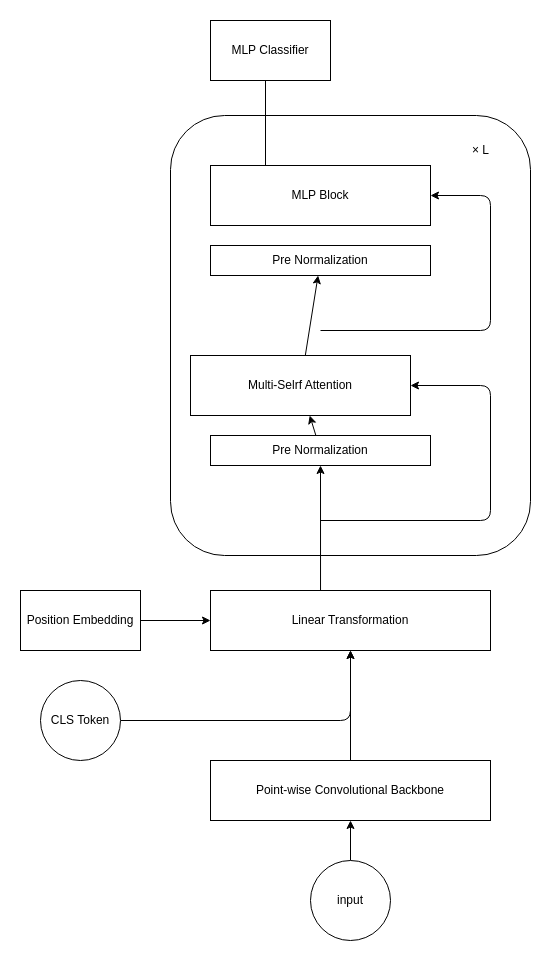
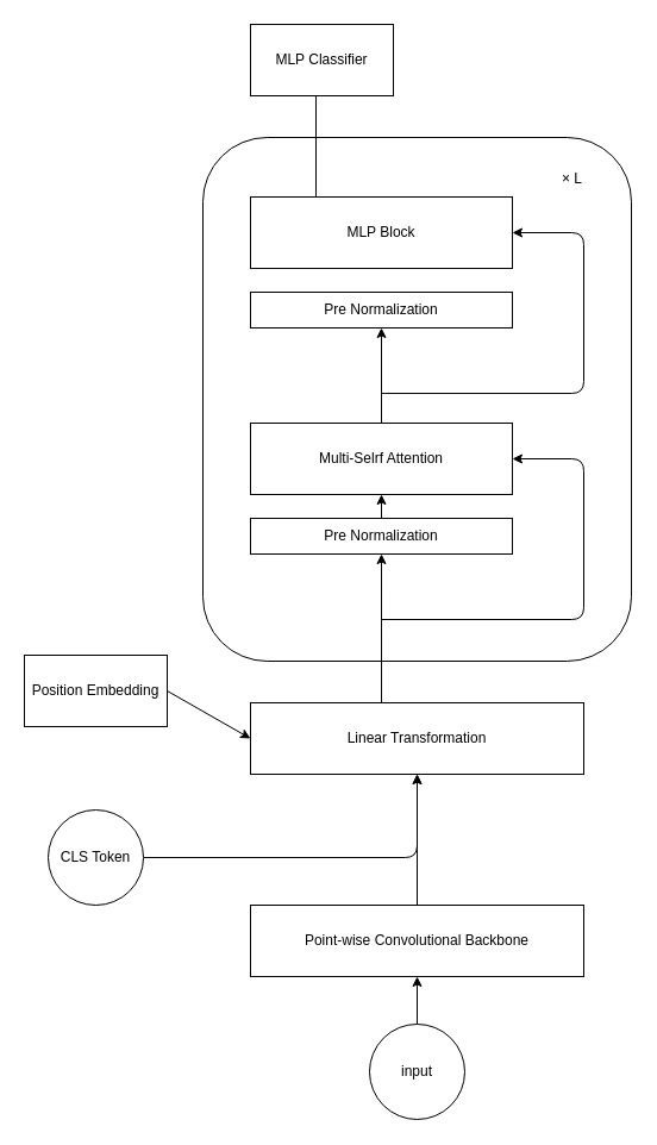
  <mxCell id="0" />
  <mxCell id="1" parent="0" />
  <mxCell id="2" value="" style="rounded=1;whiteSpace=wrap;html=1;" vertex="1" parent="1"><mxGeometry x="170" y="115" width="360" height="440" as="geometry" /></mxCell>
  <mxCell id="3" value="" style="edgeStyle=none;html=1;" edge="1" parent="1" source="5" target="7"><mxGeometry relative="1" as="geometry" /></mxCell>
  <mxCell id="4" value="" style="edgeStyle=none;html=1;" edge="1" parent="1" source="16" target="5"><mxGeometry relative="1" as="geometry" /></mxCell>
  <mxCell id="5" value="Point-wise Convolutional Backbone" style="rounded=0;whiteSpace=wrap;html=1;" vertex="1" parent="1"><mxGeometry x="210" y="760" width="280" height="60" as="geometry" /></mxCell>
  <mxCell id="6" value="" style="edgeStyle=none;html=1;exitX=0.393;exitY=0.167;exitDx=0;exitDy=0;exitPerimeter=0;" edge="1" parent="1" source="7" target="11"><mxGeometry relative="1" as="geometry" /></mxCell>
  <mxCell id="7" value="Linear Transformation" style="whiteSpace=wrap;html=1;rounded=0;" vertex="1" parent="1"><mxGeometry x="210" y="590" width="280" height="60" as="geometry" /></mxCell>
  <mxCell id="8" style="edgeStyle=none;html=1;exitX=1;exitY=0.5;exitDx=0;exitDy=0;entryX=0;entryY=0.5;entryDx=0;entryDy=0;" edge="1" parent="1" source="9" target="7"><mxGeometry relative="1" as="geometry" /></mxCell>
- <mxCell id="9" value="Position Embedding" style="rounded=0;whiteSpace=wrap;html=1;" vertex="1" parent="1"><mxGeometry x="20" y="590" width="120" height="60" as="geometry" /></mxCell>
+ <mxCell id="9" value="Position Embedding" style="rounded=0;whiteSpace=wrap;html=1;" vertex="1" parent="1"><mxGeometry x="20" y="550" width="120" height="60" as="geometry" /></mxCell>
  <mxCell id="10" style="edgeStyle=none;html=1;entryX=1;entryY=0.5;entryDx=0;entryDy=0;" edge="1" parent="1" target="13"><mxGeometry relative="1" as="geometry"><mxPoint x="320" y="520" as="sourcePoint" /><Array as="points"><mxPoint x="490" y="520" /><mxPoint x="490" y="385" /></Array></mxGeometry></mxCell>
  <mxCell id="11" value="Pre Normalization" style="whiteSpace=wrap;html=1;rounded=0;" vertex="1" parent="1"><mxGeometry x="210" y="435" width="220" height="30" as="geometry" /></mxCell>
  <mxCell id="12" value="" style="edgeStyle=none;html=1;" edge="1" parent="1" source="11" target="13"><mxGeometry relative="1" as="geometry" /></mxCell>
- <mxCell id="13" value="Multi-Selrf Attention" style="whiteSpace=wrap;html=1;rounded=0;" vertex="1" parent="1"><mxGeometry x="190" y="355" width="220" height="60" as="geometry" /></mxCell>
+ <mxCell id="13" value="Multi-Selrf Attention" style="whiteSpace=wrap;html=1;rounded=0;" vertex="1" parent="1"><mxGeometry x="210" y="355" width="220" height="60" as="geometry" /></mxCell>
  <mxCell id="14" value="" style="edgeStyle=none;html=1;" edge="1" parent="1"><mxGeometry relative="1" as="geometry"><mxPoint x="320" y="200" as="targetPoint" /></mxGeometry></mxCell>
  <mxCell id="15" value="" style="edgeStyle=none;html=1;" edge="1" parent="1"><mxGeometry relative="1" as="geometry"><mxPoint x="320" y="150" as="targetPoint" /></mxGeometry></mxCell>
  <mxCell id="16" value="input" style="ellipse;whiteSpace=wrap;html=1;rounded=0;" vertex="1" parent="1"><mxGeometry x="310" y="860" width="80" height="80" as="geometry" /></mxCell>
  <mxCell id="17" style="edgeStyle=none;html=1;entryX=1;entryY=0.5;entryDx=0;entryDy=0;" edge="1" parent="1" target="21"><mxGeometry relative="1" as="geometry"><mxPoint x="320" y="330" as="sourcePoint" /><Array as="points"><mxPoint x="490" y="330" /><mxPoint x="490" y="195" /></Array></mxGeometry></mxCell>
  <mxCell id="18" value="" style="edgeStyle=none;html=1;" edge="1" parent="1" source="13" target="19"><mxGeometry relative="1" as="geometry" /></mxCell>
  <mxCell id="19" value="Pre Normalization" style="whiteSpace=wrap;html=1;rounded=0;" vertex="1" parent="1"><mxGeometry x="210" y="245" width="220" height="30" as="geometry" /></mxCell>
  <mxCell id="20" style="edgeStyle=none;html=1;exitX=0.25;exitY=0;exitDx=0;exitDy=0;" edge="1" parent="1" source="21"><mxGeometry relative="1" as="geometry"><mxPoint x="265" y="45" as="targetPoint" /></mxGeometry></mxCell>
  <mxCell id="21" value="MLP Block" style="whiteSpace=wrap;html=1;rounded=0;" vertex="1" parent="1"><mxGeometry x="210" y="165" width="220" height="60" as="geometry" /></mxCell>
  <mxCell id="22" value="MLP Classifier" style="rounded=0;whiteSpace=wrap;html=1;" vertex="1" parent="1"><mxGeometry x="210" y="20" width="120" height="60" as="geometry" /></mxCell>
  <mxCell id="23" value="× L" style="text;html=1;align=center;verticalAlign=middle;resizable=0;points=[];autosize=1;strokeWidth=5;perimeterSpacing=0;" vertex="1" parent="1"><mxGeometry x="460" y="135" width="40" height="30" as="geometry" /></mxCell>
  <mxCell id="24" value="" style="edgeStyle=none;html=1;entryX=0.5;entryY=1;entryDx=0;entryDy=0;" edge="1" parent="1" source="25" target="7"><mxGeometry relative="1" as="geometry"><mxPoint x="350" y="680" as="targetPoint" /><Array as="points"><mxPoint x="350" y="720" /></Array></mxGeometry></mxCell>
  <mxCell id="25" value="CLS Token" style="ellipse;whiteSpace=wrap;html=1;rounded=0;" vertex="1" parent="1"><mxGeometry x="40" y="680" width="80" height="80" as="geometry" /></mxCell>
